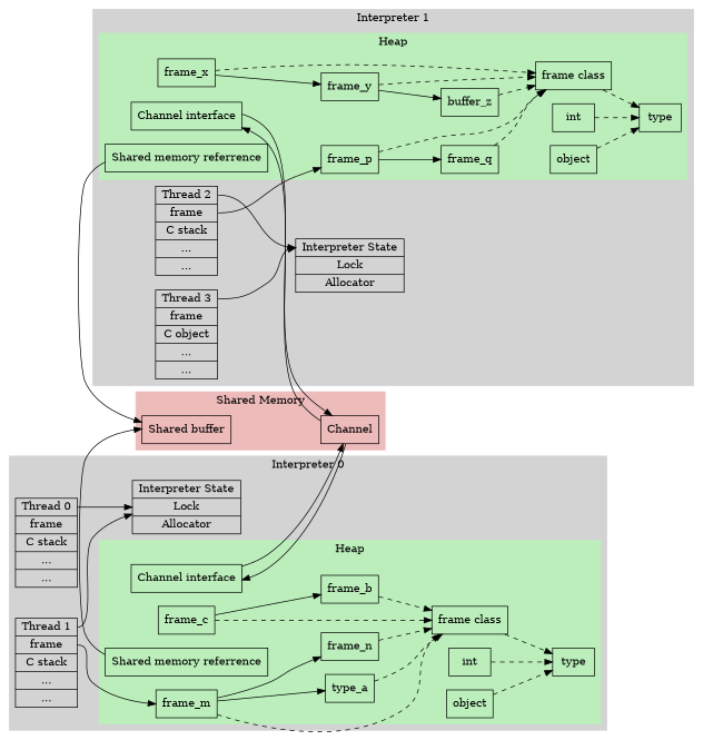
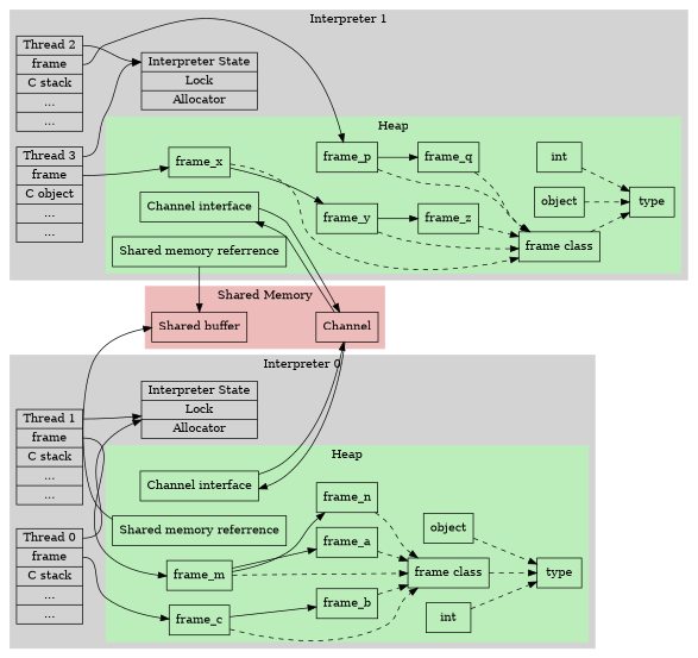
  digraph {
    rankdir=LR
    splines=true
    node [shape=rectangle]
    frame_c
    frame_b
    n3 [label="frame class"]
-   frame_a [label=type_a]
+   frame_a
    frame_m
    frame_n
    n7 [label="Shared memory referrence"]
    n8 [label="Channel interface"]
    n9 [label=int]
    n10 [label=type]
    n11 [label=object]
    n12 [label="<f0> Interpreter State | Lock | <f1> Allocator" shape=record]
    n13 [label="<f0> Thread 0 | <f1> frame | C stack | ... | ..." rankdir=TB shape=record]
    n14 [label="<f0> Thread 1 | <f1> frame | C stack | ... | ..." rankdir=TB shape=record]
    frame_p
    frame_q
    n17 [label="frame class"]
    frame_x
    frame_y
-   frame_z [label=buffer_z]
+   frame_z
    n21 [label="Channel interface" rank=0]
    n22 [label=int]
    n23 [label=type]
    n24 [label=object]
    n25 [label="Shared memory referrence"]
    n26 [label="<f0> Interpreter State | Lock | <f1> Allocator" shape=record]
    n27 [label="<f0> Thread 2 | <f1> frame | C stack | ... | ..." rankdir=TB shape=record]
    n28 [label="<f0> Thread 3 | <f1> frame | C object | ... | ..." rankdir=TB shape=record]
    n29 [label="Shared buffer"]
    n30 [label=Channel]
    subgraph cluster_1 {
      color=lightgrey
      label="Interpreter 0"
      style=filled
      n12
      n13
      n14
      subgraph cluster_2 {
        color="#bbeebb"
        label=Heap
        style=filled
        frame_c
        frame_b
        n3
        frame_a
        frame_m
        frame_n
        n7
        n8
        n9
        n10
        n11
      }
    }
    subgraph cluster_3 {
      color=lightgrey
      label="Interpreter 1"
      style=filled
      n26
      n27
      n28
      subgraph cluster_4 {
        color="#bbeebb"
        label=Heap
        style=filled
        frame_p
        frame_q
        n17
        frame_x
        frame_y
        frame_z
        n21
        n22
        n23
        n24
        n25
      }
    }
    subgraph cluster_5 {
      color="#eebbbb"
      label="Shared Memory"
      style=filled
      n29
      n30
    }
    frame_c -> frame_b
    frame_c -> n3 [style=dashed]
    frame_b -> n3 [style=dashed]
    n3 -> n10 [style=dashed]
    frame_a -> n3 [style=dashed]
    frame_m -> n3 [style=dashed]
    frame_m -> frame_a
    frame_m -> frame_n
    frame_n -> n3 [style=dashed]
    n7 -> n29
    n8 -> n30
    n9 -> n10 [style=dashed]
    n11 -> n10 [style=dashed]
+   n13 -> frame_c [tailport=f1]
    n13 -> n12 [tailport="f0:e"]
    n14 -> frame_m [tailport=f1]
    n14 -> n12 [tailport=f0]
    frame_p -> frame_q
    frame_p -> n17 [style=dashed]
    frame_q -> n17 [style=dashed]
    n17 -> n23 [style=dashed]
    frame_x -> n17 [style=dashed]
    frame_x -> frame_y
    frame_y -> n17 [style=dashed]
    frame_y -> frame_z
    frame_z -> n17 [style=dashed]
    n21 -> n30
    n22 -> n23 [style=dashed]
    n24 -> n23 [style=dashed]
    n25 -> n29
    n27 -> frame_p [tailport=f1]
    n27 -> n26 [headport=f0 tailport=f0]
+   n28 -> frame_x [tailport=f1]
    n28 -> n26 [headport=f0 tailport=f0]
    n29 -> n30 [style=invis]
    n30 -> n8
    n30 -> n21
  }
